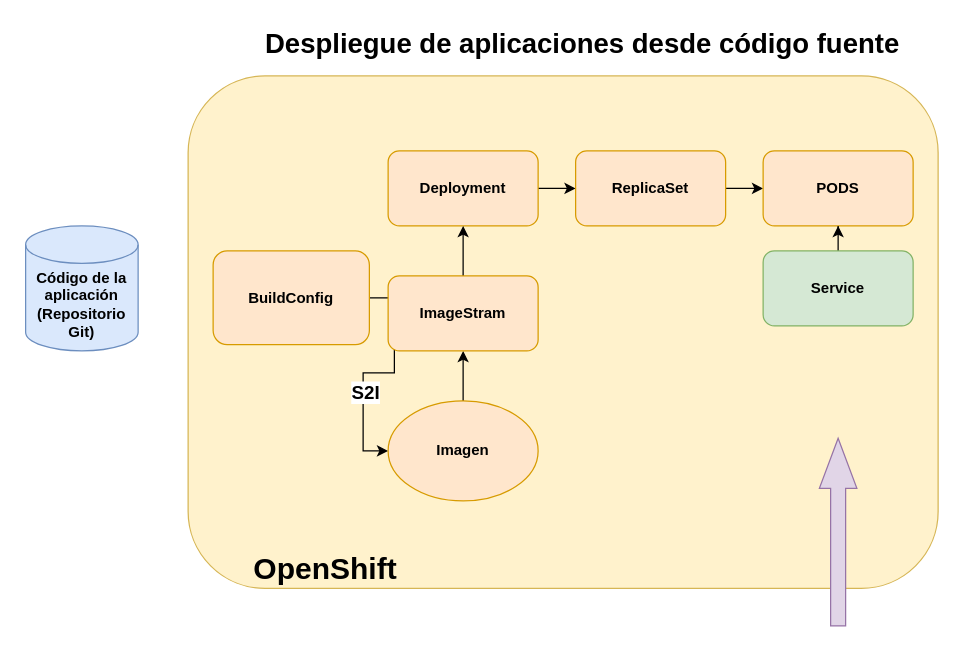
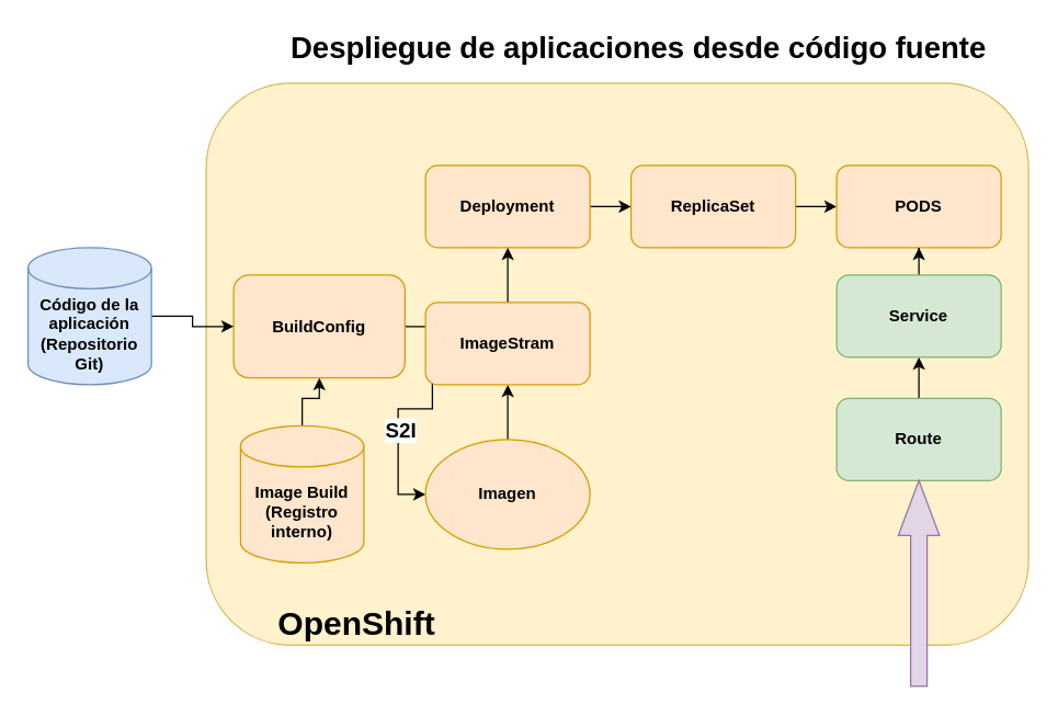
  <mxCell id="0" />
  <mxCell id="1" parent="0" />
  <mxCell id="2" value="" style="rounded=1;whiteSpace=wrap;html=1;labelPosition=center;verticalLabelPosition=bottom;align=center;verticalAlign=top;fillColor=#fff2cc;strokeColor=#d6b656;" parent="1" vertex="1"><mxGeometry x="150" y="60" width="600" height="410" as="geometry" /></mxCell>
  <mxCell id="3" value="" style="edgeStyle=orthogonalEdgeStyle;rounded=0;orthogonalLoop=1;jettySize=auto;html=1;" parent="1" source="4" target="9" edge="1"><mxGeometry relative="1" as="geometry" /></mxCell>
  <mxCell id="4" value="&lt;b&gt;Deployment&lt;/b&gt;" style="rounded=1;whiteSpace=wrap;html=1;fillColor=#ffe6cc;strokeColor=#d79b00;" parent="1" vertex="1"><mxGeometry x="310" y="120" width="120" height="60" as="geometry" /></mxCell>
  <mxCell id="5" value="" style="edgeStyle=orthogonalEdgeStyle;rounded=0;orthogonalLoop=1;jettySize=auto;html=1;entryX=0;entryY=0.5;entryDx=0;entryDy=0;" edge="1" parent="1" source="7" target="23"><mxGeometry relative="1" as="geometry"><mxPoint x="340" y="230" as="targetPoint" /></mxGeometry></mxCell>
  <mxCell id="6" value="&lt;font size=&quot;1&quot;&gt;&lt;b style=&quot;font-size: 15px;&quot;&gt;S2I&lt;/b&gt;&lt;/font&gt;" style="edgeLabel;html=1;align=center;verticalAlign=middle;resizable=0;points=[];" vertex="1" connectable="0" parent="5"><mxGeometry x="0.282" y="1" relative="1" as="geometry"><mxPoint as="offset" /></mxGeometry></mxCell>
  <mxCell id="7" value="&lt;b&gt;BuildConfig&lt;/b&gt;" style="rounded=1;whiteSpace=wrap;html=1;fillColor=#ffe6cc;strokeColor=#d79b00;" parent="1" vertex="1"><mxGeometry x="170" y="200" width="125" height="75" as="geometry" /></mxCell>
  <mxCell id="8" value="" style="edgeStyle=orthogonalEdgeStyle;rounded=0;orthogonalLoop=1;jettySize=auto;html=1;" parent="1" source="9" target="10" edge="1"><mxGeometry relative="1" as="geometry" /></mxCell>
  <mxCell id="9" value="&lt;b&gt;ReplicaSet&lt;/b&gt;" style="rounded=1;whiteSpace=wrap;html=1;fillColor=#ffe6cc;strokeColor=#d79b00;" parent="1" vertex="1"><mxGeometry x="460" y="120" width="120" height="60" as="geometry" /></mxCell>
  <mxCell id="10" value="&lt;b&gt;PODS&lt;/b&gt;" style="rounded=1;whiteSpace=wrap;html=1;fillColor=#ffe6cc;strokeColor=#d79b00;" parent="1" vertex="1"><mxGeometry x="610" y="120" width="120" height="60" as="geometry" /></mxCell>
  <mxCell id="11" value="&lt;div align=&quot;center&quot;&gt;&lt;font size=&quot;1&quot;&gt;&lt;b style=&quot;font-size: 22px;&quot;&gt;Despliegue de aplicaciones desde código fuente&lt;br&gt;&lt;/b&gt;&lt;/font&gt;&lt;/div&gt;" style="text;strokeColor=none;align=left;fillColor=none;html=1;verticalAlign=middle;whiteSpace=wrap;rounded=0;" parent="1" vertex="1"><mxGeometry x="210" y="20" width="520" height="30" as="geometry" /></mxCell>
+ <mxCell id="12" value="" style="edgeStyle=orthogonalEdgeStyle;rounded=0;orthogonalLoop=1;jettySize=auto;html=1;" edge="1" parent="1" source="13" target="7"><mxGeometry relative="1" as="geometry" /></mxCell>
  <mxCell id="13" value="&lt;div&gt;&lt;b&gt;Código de la aplicación&lt;/b&gt;&lt;/div&gt;&lt;div&gt;&lt;b&gt;(Repositorio Git)&lt;br&gt;&lt;/b&gt;&lt;/div&gt;" style="shape=cylinder3;whiteSpace=wrap;html=1;boundedLbl=1;backgroundOutline=1;size=15;fillColor=#dae8fc;strokeColor=#6c8ebf;" parent="1" vertex="1"><mxGeometry x="20" y="180" width="90" height="100" as="geometry" /></mxCell>
  <mxCell id="14" value="" style="edgeStyle=orthogonalEdgeStyle;rounded=0;orthogonalLoop=1;jettySize=auto;html=1;" parent="1" source="15" target="10" edge="1"><mxGeometry relative="1" as="geometry" /></mxCell>
  <mxCell id="15" value="&lt;b&gt;Service&lt;/b&gt;" style="rounded=1;whiteSpace=wrap;html=1;fillColor=#d5e8d4;strokeColor=#82b366;" parent="1" vertex="1"><mxGeometry x="610" y="200" width="120" height="60" as="geometry" /></mxCell>
+ <mxCell id="16" value="" style="edgeStyle=orthogonalEdgeStyle;rounded=0;orthogonalLoop=1;jettySize=auto;html=1;" parent="1" source="17" target="15" edge="1"><mxGeometry relative="1" as="geometry" /></mxCell>
+ <mxCell id="17" value="&lt;b&gt;Route&lt;/b&gt;" style="rounded=1;whiteSpace=wrap;html=1;fillColor=#d5e8d4;strokeColor=#82b366;" parent="1" vertex="1"><mxGeometry x="610" y="290" width="120" height="60" as="geometry" /></mxCell>
  <mxCell id="18" value="" style="html=1;shadow=0;dashed=0;align=center;verticalAlign=middle;shape=mxgraph.arrows2.arrow;dy=0.6;dx=40;direction=north;notch=0;fillColor=#e1d5e7;strokeColor=#9673a6;" parent="1" vertex="1"><mxGeometry x="655" y="350" width="30" height="150" as="geometry" /></mxCell>
  <mxCell id="19" value="&lt;h1&gt;OpenShift&lt;/h1&gt;" style="text;strokeColor=none;align=center;fillColor=none;html=1;verticalAlign=middle;whiteSpace=wrap;rounded=0;" parent="1" vertex="1"><mxGeometry x="230" y="440" width="60" height="30" as="geometry" /></mxCell>
+ <mxCell id="20" value="" style="edgeStyle=orthogonalEdgeStyle;rounded=0;orthogonalLoop=1;jettySize=auto;html=1;" edge="1" parent="1" source="21" target="7"><mxGeometry relative="1" as="geometry" /></mxCell>
+ <mxCell id="21" value="&lt;div&gt;&lt;b&gt;Image Build&lt;/b&gt;&lt;/div&gt;&lt;div&gt;&lt;b&gt;(Registro interno)&lt;/b&gt;&lt;br&gt;&lt;/div&gt;" style="shape=cylinder3;whiteSpace=wrap;html=1;boundedLbl=1;backgroundOutline=1;size=15;fillColor=#ffe6cc;strokeColor=#d79b00;" vertex="1" parent="1"><mxGeometry x="175" y="310" width="90" height="100" as="geometry" /></mxCell>
  <mxCell id="22" value="" style="edgeStyle=orthogonalEdgeStyle;rounded=0;orthogonalLoop=1;jettySize=auto;html=1;" edge="1" parent="1" source="23" target="25"><mxGeometry relative="1" as="geometry" /></mxCell>
  <mxCell id="23" value="&lt;b&gt;Imagen&lt;/b&gt;" style="ellipse;whiteSpace=wrap;html=1;fillColor=#ffe6cc;strokeColor=#d79b00;" vertex="1" parent="1"><mxGeometry x="310" y="320" width="120" height="80" as="geometry" /></mxCell>
  <mxCell id="24" value="" style="edgeStyle=orthogonalEdgeStyle;rounded=0;orthogonalLoop=1;jettySize=auto;html=1;" edge="1" parent="1" source="25" target="4"><mxGeometry relative="1" as="geometry" /></mxCell>
  <mxCell id="25" value="&lt;b&gt;ImageStram&lt;/b&gt;" style="rounded=1;whiteSpace=wrap;html=1;fillColor=#ffe6cc;strokeColor=#d79b00;" vertex="1" parent="1"><mxGeometry x="310" y="220" width="120" height="60" as="geometry" /></mxCell>
